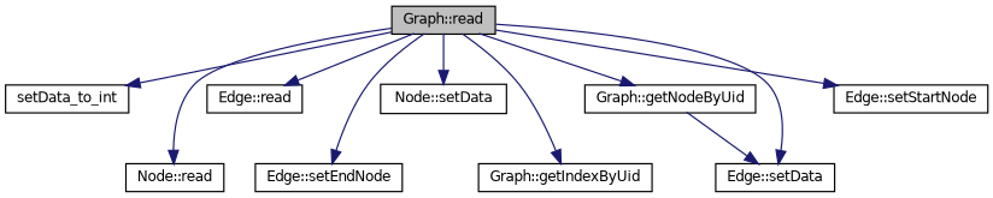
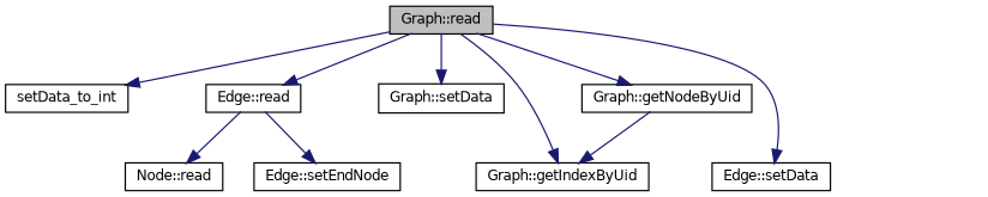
  digraph {
    rankdir=TB
    node [color=black fillcolor=white fontname=Helvetica fontsize=10 shape=record style=filled]
    edge [color=midnightblue fontname=Helvetica fontsize=10 labelfontname=Helvetica labelfontsize=10 style=solid]
    n1 [fillcolor=grey75 fontcolor=black height=0.2 label="Graph::read" width=0.4]
    n2 [height=0.2 label=setData_to_int width=0.4]
    n3 [height=0.2 label="Node::read" width=0.4]
-   n4 [height=0.2 label="Node::setData" width=0.4]
+   n4 [height=0.2 label="Graph::setData" width=0.4]
    n5 [height=0.2 label="Graph::getNodeByUid" width=0.4]
    n6 [height=0.2 label="Graph::getIndexByUid" width=0.4]
    n7 [height=0.2 label="Edge::read" width=0.4]
    n8 [height=0.2 label="Edge::setData" width=0.4]
-   n9 [height=0.2 label="Edge::setStartNode" width=0.4]
    n10 [height=0.2 label="Edge::setEndNode" width=0.4]
    n1 -> n2
-   n1 -> n3
+   n7 -> n3
    n1 -> n4
    n1 -> n5
    n1 -> n6
    n1 -> n7
    n1 -> n8
-   n1 -> n9
-   n1 -> n10
-   n5 -> n8
+   n7 -> n10
+   n5 -> n6
  }
